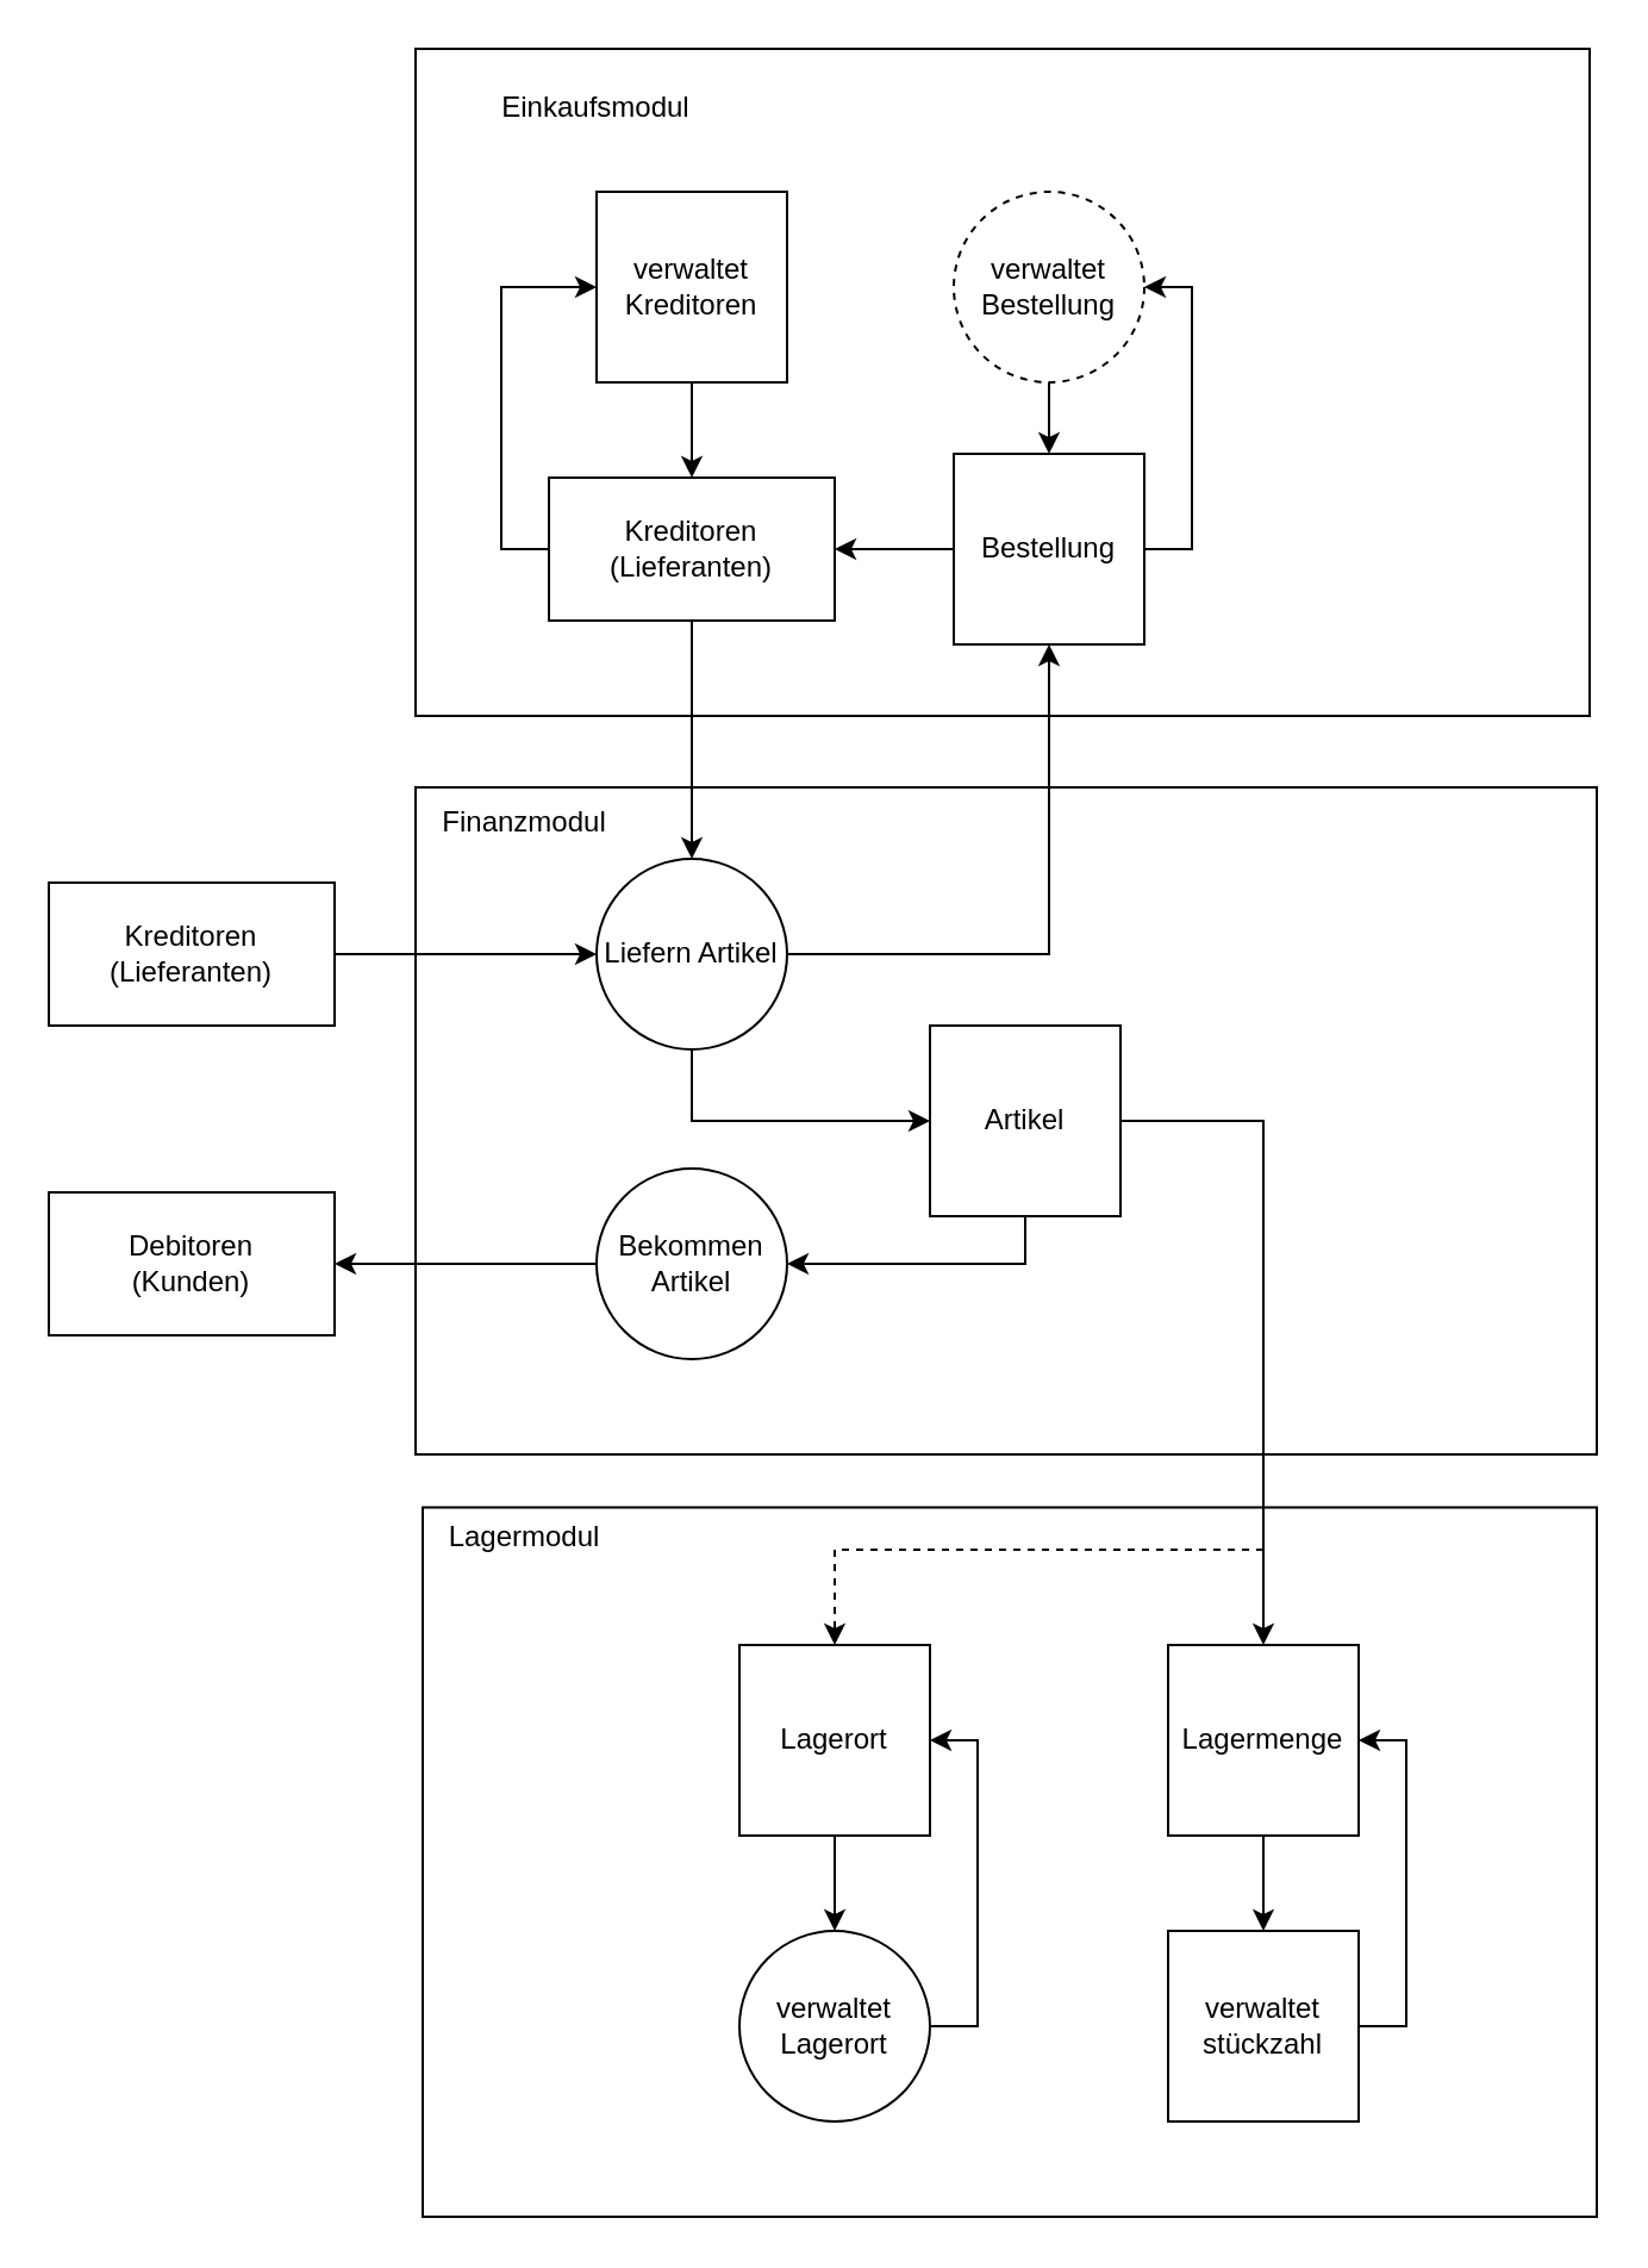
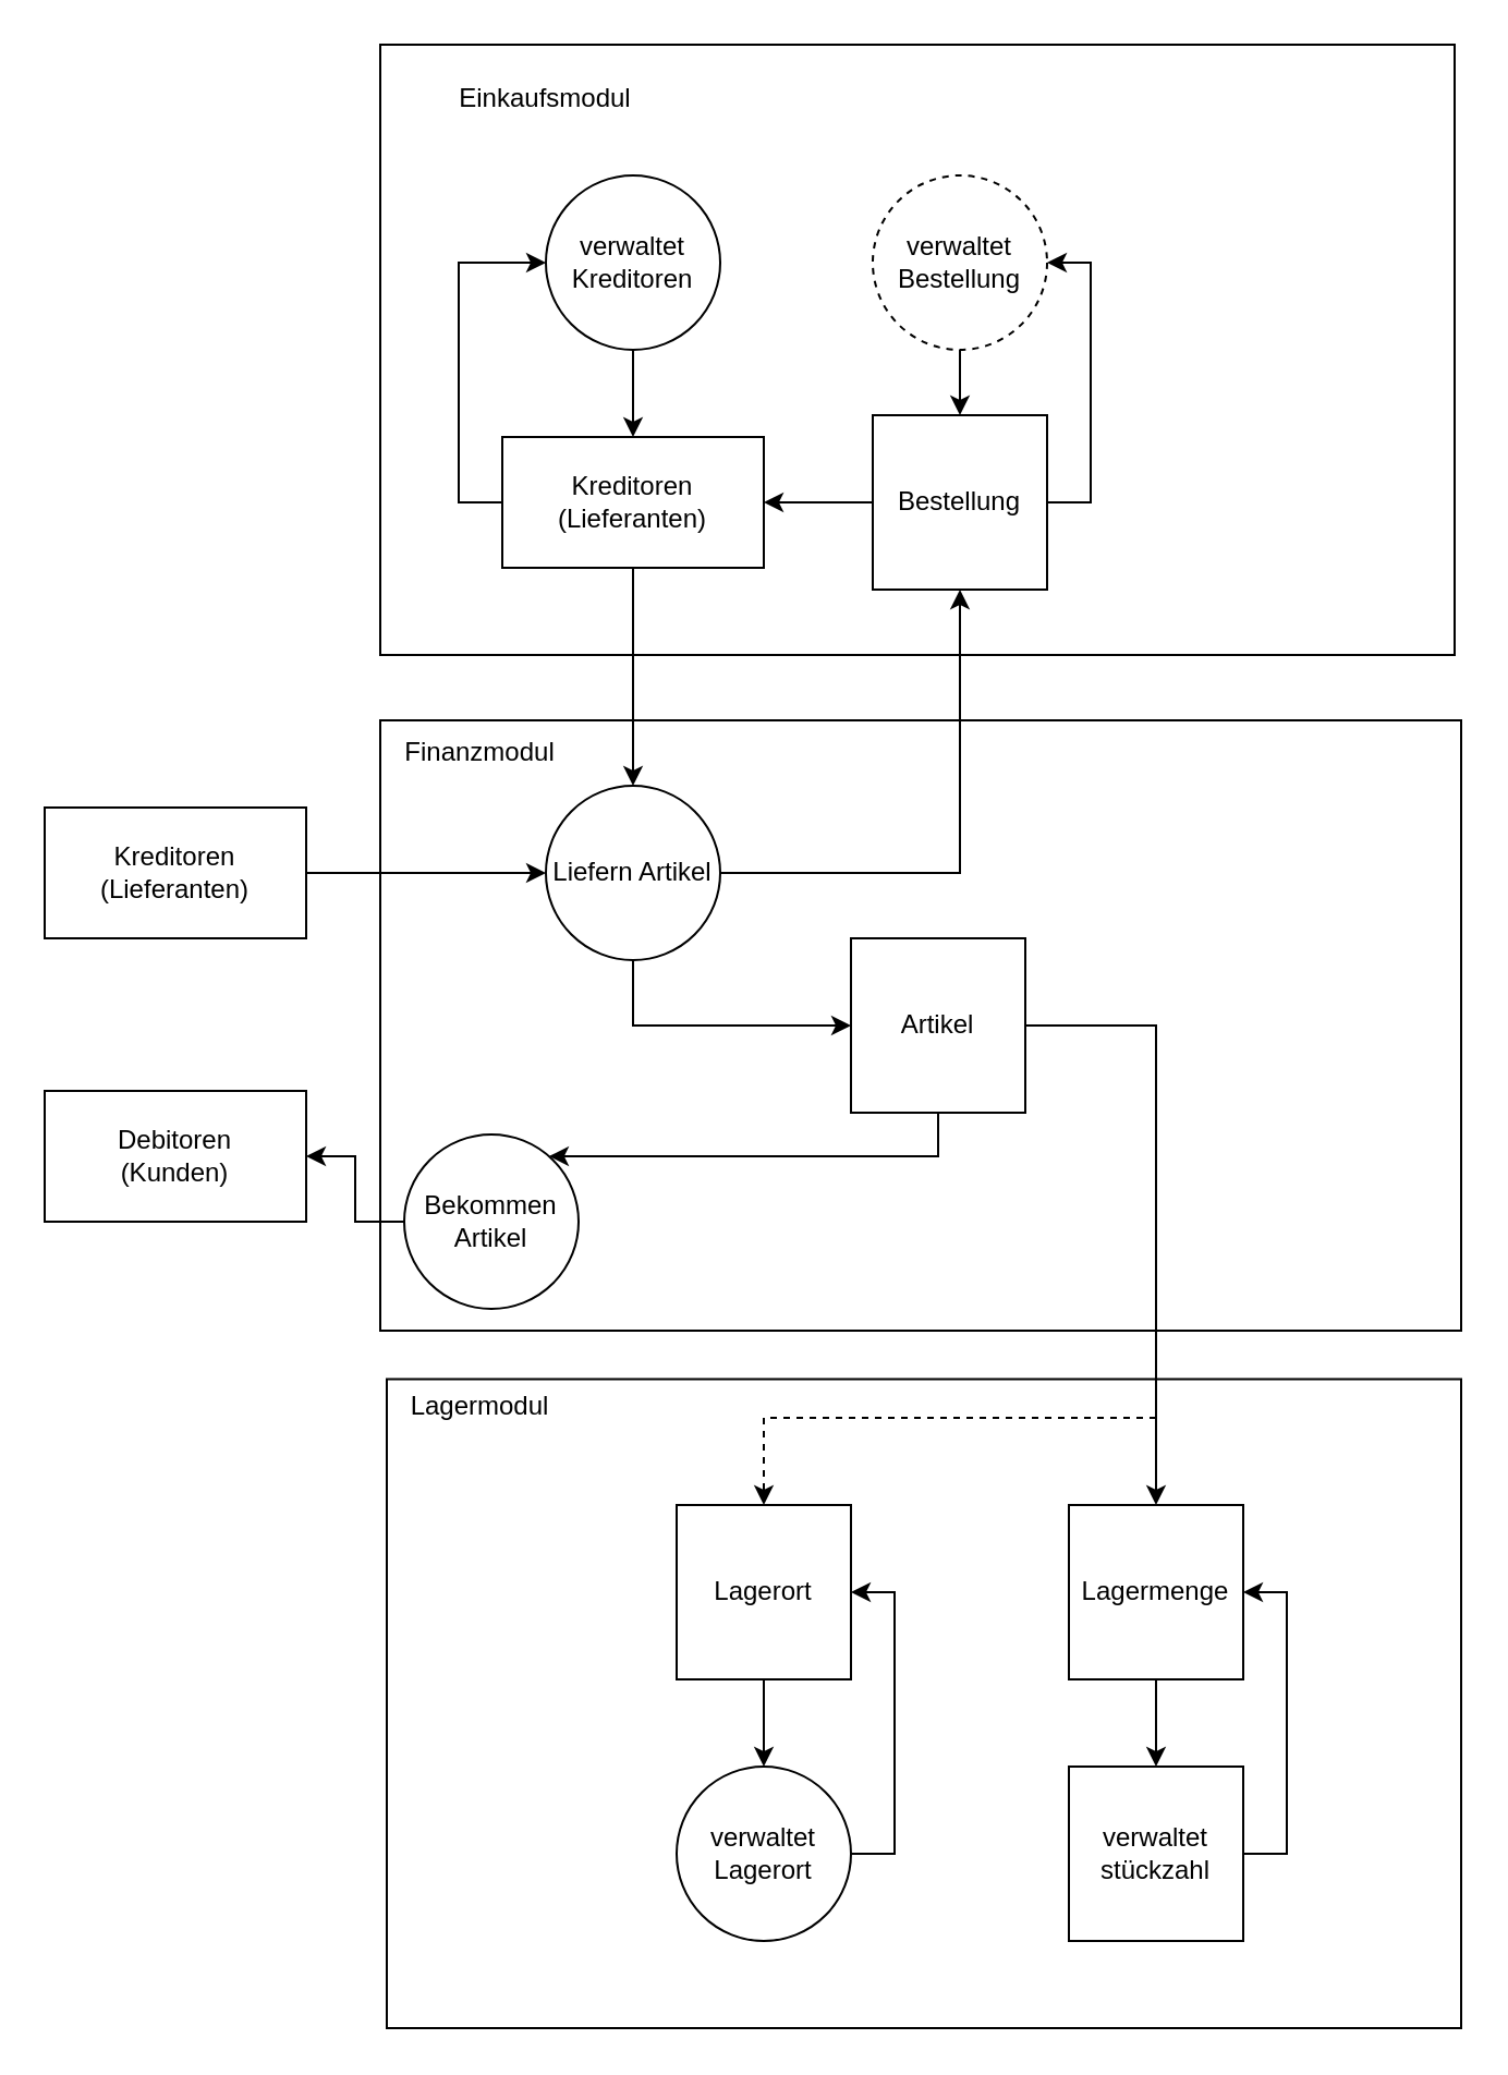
  <mxCell id="0" />
  <mxCell id="1" parent="0" />
  <mxCell id="2" value="" style="rounded=0;whiteSpace=wrap;html=1;" vertex="1" parent="1"><mxGeometry x="174" y="20" width="493" height="280" as="geometry" /></mxCell>
  <mxCell id="3" value="" style="rounded=0;whiteSpace=wrap;html=1;" vertex="1" parent="1"><mxGeometry x="177" y="632.25" width="493" height="297.75" as="geometry" /></mxCell>
  <mxCell id="4" value="" style="rounded=0;whiteSpace=wrap;html=1;" vertex="1" parent="1"><mxGeometry x="174" y="330" width="496" height="280" as="geometry" /></mxCell>
  <mxCell id="5" value="" style="edgeStyle=orthogonalEdgeStyle;rounded=0;orthogonalLoop=1;jettySize=auto;html=1;" edge="1" parent="1" source="7" target="10"><mxGeometry relative="1" as="geometry" /></mxCell>
  <mxCell id="6" style="edgeStyle=orthogonalEdgeStyle;rounded=0;orthogonalLoop=1;jettySize=auto;html=1;entryX=0;entryY=0.5;entryDx=0;entryDy=0;" edge="1" parent="1" source="7" target="30"><mxGeometry relative="1" as="geometry"><Array as="points"><mxPoint x="210" y="230" /><mxPoint x="210" y="120" /></Array></mxGeometry></mxCell>
  <mxCell id="7" value="Kreditoren&lt;br&gt;(Lieferanten)" style="rounded=0;whiteSpace=wrap;html=1;" vertex="1" parent="1"><mxGeometry x="230" y="200" width="120" height="60" as="geometry" /></mxCell>
  <mxCell id="8" value="Debitoren&lt;br&gt;(Kunden)" style="rounded=0;whiteSpace=wrap;html=1;" vertex="1" parent="1"><mxGeometry x="20" y="500" width="120" height="60" as="geometry" /></mxCell>
  <mxCell id="9" style="edgeStyle=orthogonalEdgeStyle;rounded=0;orthogonalLoop=1;jettySize=auto;html=1;" edge="1" parent="1" source="10" target="33"><mxGeometry relative="1" as="geometry" /></mxCell>
  <mxCell id="10" value="Liefern Artikel" style="ellipse;whiteSpace=wrap;html=1;aspect=fixed;" vertex="1" parent="1"><mxGeometry x="250" y="360" width="80" height="80" as="geometry" /></mxCell>
  <mxCell id="11" style="edgeStyle=orthogonalEdgeStyle;rounded=0;orthogonalLoop=1;jettySize=auto;html=1;" edge="1" parent="1" source="13" target="16"><mxGeometry relative="1" as="geometry"><Array as="points"><mxPoint x="430" y="530" /></Array></mxGeometry></mxCell>
  <mxCell id="12" style="edgeStyle=orthogonalEdgeStyle;rounded=0;orthogonalLoop=1;jettySize=auto;html=1;entryX=0.5;entryY=0;entryDx=0;entryDy=0;dashed=1;" edge="1" parent="1" source="13" target="21"><mxGeometry relative="1" as="geometry"><Array as="points"><mxPoint x="530" y="470" /><mxPoint x="530" y="650" /><mxPoint x="350" y="650" /></Array></mxGeometry></mxCell>
  <mxCell id="13" value="Artikel" style="whiteSpace=wrap;html=1;aspect=fixed;" vertex="1" parent="1"><mxGeometry x="390" y="430" width="80" height="80" as="geometry" /></mxCell>
  <mxCell id="14" style="edgeStyle=orthogonalEdgeStyle;rounded=0;orthogonalLoop=1;jettySize=auto;html=1;" edge="1" parent="1" source="13" target="23"><mxGeometry relative="1" as="geometry" /></mxCell>
  <mxCell id="15" value="" style="edgeStyle=orthogonalEdgeStyle;rounded=0;orthogonalLoop=1;jettySize=auto;html=1;" edge="1" parent="1" source="16" target="8"><mxGeometry relative="1" as="geometry" /></mxCell>
- <mxCell id="16" value="Bekommen Artikel" style="ellipse;whiteSpace=wrap;html=1;aspect=fixed;" vertex="1" parent="1"><mxGeometry x="250" y="490" width="80" height="80" as="geometry" /></mxCell>
+ <mxCell id="16" value="Bekommen Artikel" style="ellipse;whiteSpace=wrap;html=1;aspect=fixed;" vertex="1" parent="1"><mxGeometry x="185" y="520" width="80" height="80" as="geometry" /></mxCell>
  <mxCell id="17" style="edgeStyle=orthogonalEdgeStyle;rounded=0;orthogonalLoop=1;jettySize=auto;html=1;entryX=0;entryY=0.5;entryDx=0;entryDy=0;" edge="1" parent="1" source="10" target="13"><mxGeometry relative="1" as="geometry"><Array as="points"><mxPoint x="290" y="470" /></Array></mxGeometry></mxCell>
  <mxCell id="18" value="Finanzmodul" style="text;html=1;align=center;verticalAlign=middle;whiteSpace=wrap;rounded=0;" vertex="1" parent="1"><mxGeometry x="190" y="330" width="60" height="30" as="geometry" /></mxCell>
  <mxCell id="19" value="Lagermodul" style="text;html=1;align=center;verticalAlign=middle;whiteSpace=wrap;rounded=0;" vertex="1" parent="1"><mxGeometry x="190" y="630" width="60" height="30" as="geometry" /></mxCell>
  <mxCell id="20" value="" style="edgeStyle=orthogonalEdgeStyle;rounded=0;orthogonalLoop=1;jettySize=auto;html=1;" edge="1" parent="1" source="21" target="27"><mxGeometry relative="1" as="geometry" /></mxCell>
  <mxCell id="21" value="Lagerort" style="whiteSpace=wrap;html=1;aspect=fixed;" vertex="1" parent="1"><mxGeometry x="310" y="690" width="80" height="80" as="geometry" /></mxCell>
  <mxCell id="22" style="edgeStyle=orthogonalEdgeStyle;rounded=0;orthogonalLoop=1;jettySize=auto;html=1;entryX=0.5;entryY=0;entryDx=0;entryDy=0;" edge="1" parent="1" source="23" target="25"><mxGeometry relative="1" as="geometry" /></mxCell>
  <mxCell id="23" value="Lagermenge" style="whiteSpace=wrap;html=1;aspect=fixed;" vertex="1" parent="1"><mxGeometry x="490" y="690" width="80" height="80" as="geometry" /></mxCell>
  <mxCell id="24" style="edgeStyle=orthogonalEdgeStyle;rounded=0;orthogonalLoop=1;jettySize=auto;html=1;entryX=1;entryY=0.5;entryDx=0;entryDy=0;" edge="1" parent="1" source="25" target="23"><mxGeometry relative="1" as="geometry"><Array as="points"><mxPoint x="590" y="850" /><mxPoint x="590" y="730" /></Array></mxGeometry></mxCell>
  <mxCell id="25" value="verwaltet stückzahl" style="whiteSpace=wrap;html=1;aspect=fixed;rounded=0;" vertex="1" parent="1"><mxGeometry x="490" y="810" width="80" height="80" as="geometry" /></mxCell>
  <mxCell id="26" style="edgeStyle=orthogonalEdgeStyle;rounded=0;orthogonalLoop=1;jettySize=auto;html=1;entryX=1;entryY=0.5;entryDx=0;entryDy=0;" edge="1" parent="1" source="27" target="21"><mxGeometry relative="1" as="geometry"><Array as="points"><mxPoint x="410" y="850" /><mxPoint x="410" y="730" /></Array></mxGeometry></mxCell>
  <mxCell id="27" value="verwaltet Lagerort" style="ellipse;whiteSpace=wrap;html=1;aspect=fixed;" vertex="1" parent="1"><mxGeometry x="310" y="810" width="80" height="80" as="geometry" /></mxCell>
  <mxCell id="28" value="Einkaufsmodul" style="text;html=1;align=center;verticalAlign=middle;whiteSpace=wrap;rounded=0;" vertex="1" parent="1"><mxGeometry x="220" y="30" width="60" height="30" as="geometry" /></mxCell>
  <mxCell id="29" value="" style="edgeStyle=orthogonalEdgeStyle;rounded=0;orthogonalLoop=1;jettySize=auto;html=1;" edge="1" parent="1" source="30" target="7"><mxGeometry relative="1" as="geometry" /></mxCell>
- <mxCell id="30" value="verwaltet Kreditoren" style="whiteSpace=wrap;html=1;aspect=fixed;rounded=0;" vertex="1" parent="1"><mxGeometry x="250" y="80" width="80" height="80" as="geometry" /></mxCell>
+ <mxCell id="30" value="verwaltet Kreditoren" style="ellipse;whiteSpace=wrap;html=1;aspect=fixed;" vertex="1" parent="1"><mxGeometry x="250" y="80" width="80" height="80" as="geometry" /></mxCell>
  <mxCell id="31" style="edgeStyle=orthogonalEdgeStyle;rounded=0;orthogonalLoop=1;jettySize=auto;html=1;entryX=1;entryY=0.5;entryDx=0;entryDy=0;" edge="1" parent="1" source="33" target="35"><mxGeometry relative="1" as="geometry"><Array as="points"><mxPoint x="500" y="230" /><mxPoint x="500" y="120" /></Array></mxGeometry></mxCell>
  <mxCell id="32" value="" style="edgeStyle=orthogonalEdgeStyle;rounded=0;orthogonalLoop=1;jettySize=auto;html=1;" edge="1" parent="1" source="33" target="7"><mxGeometry relative="1" as="geometry" /></mxCell>
  <mxCell id="33" value="Bestellung" style="whiteSpace=wrap;html=1;aspect=fixed;" vertex="1" parent="1"><mxGeometry x="400" y="190" width="80" height="80" as="geometry" /></mxCell>
  <mxCell id="34" value="" style="edgeStyle=orthogonalEdgeStyle;rounded=0;orthogonalLoop=1;jettySize=auto;html=1;" edge="1" parent="1" source="35" target="33"><mxGeometry relative="1" as="geometry" /></mxCell>
  <mxCell id="35" value="verwaltet Bestellung" style="ellipse;whiteSpace=wrap;html=1;aspect=fixed;dashed=1;" vertex="1" parent="1"><mxGeometry x="400" y="80" width="80" height="80" as="geometry" /></mxCell>
  <mxCell id="36" value="" style="edgeStyle=orthogonalEdgeStyle;rounded=0;orthogonalLoop=1;jettySize=auto;html=1;" edge="1" parent="1" source="37" target="10"><mxGeometry relative="1" as="geometry" /></mxCell>
  <mxCell id="37" value="Kreditoren&lt;br&gt;(Lieferanten)" style="rounded=0;whiteSpace=wrap;html=1;" vertex="1" parent="1"><mxGeometry x="20" y="370" width="120" height="60" as="geometry" /></mxCell>
